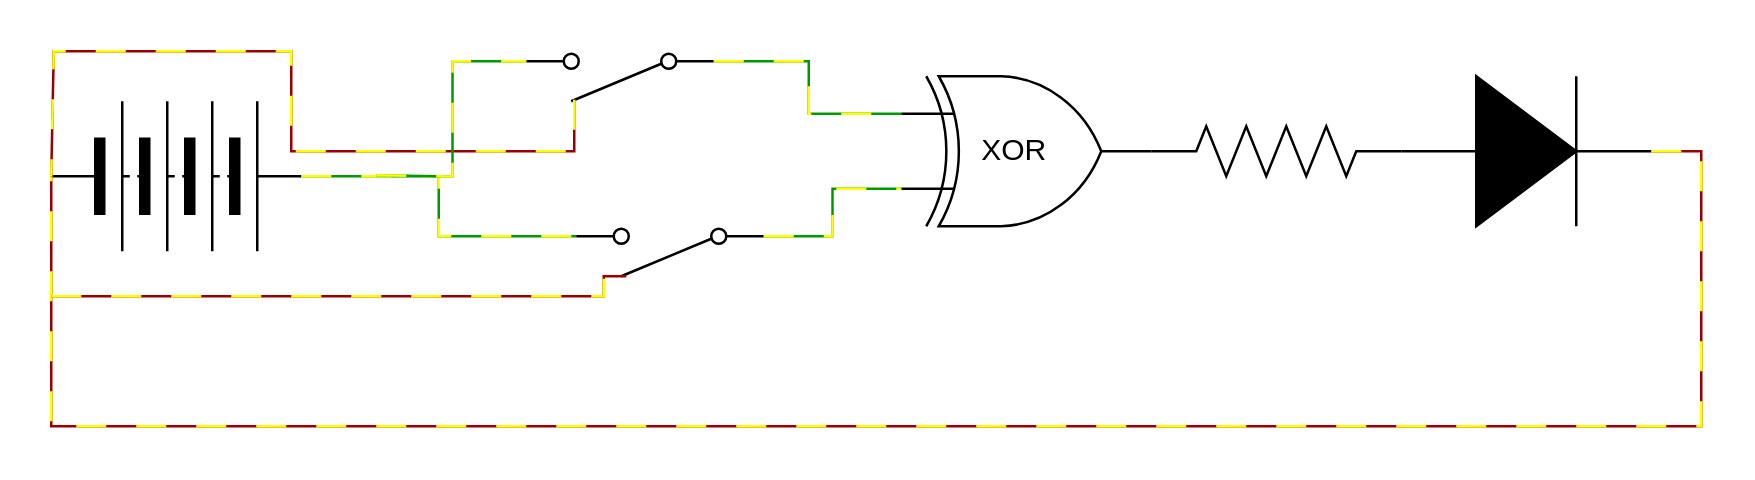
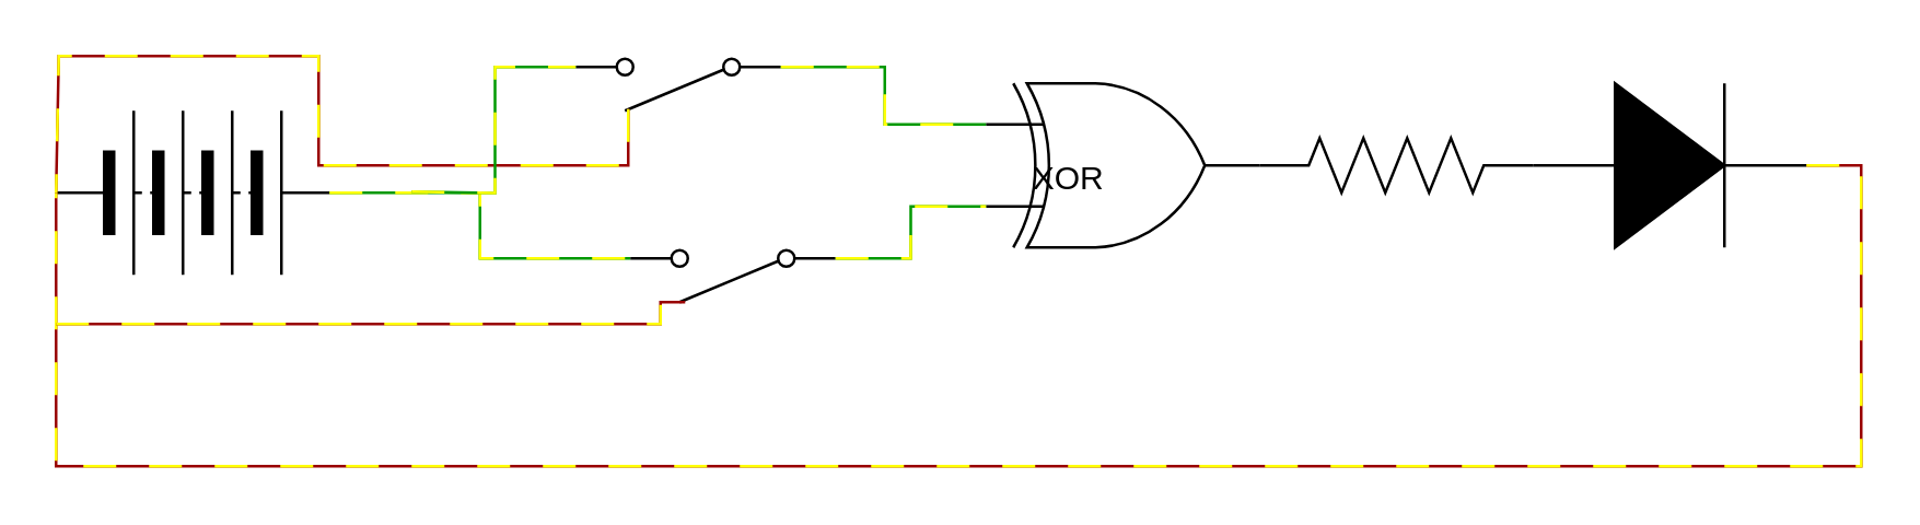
  <mxCell id="0" />
  <mxCell id="1" parent="0" />
  <mxCell id="2" value="" style="pointerEvents=1;verticalLabelPosition=bottom;shadow=0;dashed=0;align=center;html=1;verticalAlign=top;shape=mxgraph.electrical.miscellaneous.batteryStack;" vertex="1" parent="1"><mxGeometry x="20" y="40" width="100" height="60" as="geometry" /></mxCell>
  <mxCell id="3" value="" style="shape=wire;edgeStyle=orthogonalEdgeStyle;orthogonalLoop=1;jettySize=auto;html=1;sourcePerimeterSpacing=0;targetPerimeterSpacing=0;endArrow=none;curved=0;rounded=0;strokeColor=#009900;dashed=1;fillColor=#ffff00;dashPattern=12 12;fixDash=1;startSize=6;endSize=6;entryX=1;entryY=0.8;entryDx=0;entryDy=0;exitX=1;exitY=0.5;exitDx=0;exitDy=0;" edge="1" parent="1" source="2" target="5"><mxGeometry width="100" relative="1" as="geometry"><mxPoint x="45" y="95.5" as="sourcePoint" /><mxPoint x="210" y="50" as="targetPoint" /></mxGeometry></mxCell>
  <mxCell id="4" value="" style="verticalLabelPosition=bottom;shadow=0;dashed=0;align=center;html=1;verticalAlign=top;shape=mxgraph.electrical.logic_gates.logic_gate;operation=xor;" vertex="1" parent="1"><mxGeometry x="360" y="30" width="100" height="60" as="geometry" /></mxCell>
  <mxCell id="5" value="" style="html=1;shape=mxgraph.electrical.electro-mechanical.singleSwitch;aspect=fixed;elSwitchState=off;direction=west;" vertex="1" parent="1"><mxGeometry x="230" y="90" width="75" height="20" as="geometry" /></mxCell>
  <mxCell id="6" value="" style="html=1;shape=mxgraph.electrical.electro-mechanical.singleSwitch;aspect=fixed;elSwitchState=off;direction=west;" vertex="1" parent="1"><mxGeometry x="210" y="20" width="75" height="20" as="geometry" /></mxCell>
  <mxCell id="7" value="" style="pointerEvents=1;verticalLabelPosition=bottom;shadow=0;dashed=0;align=center;html=1;verticalAlign=top;shape=mxgraph.electrical.resistors.resistor_2;" vertex="1" parent="1"><mxGeometry x="460" y="50" width="100" height="20" as="geometry" /></mxCell>
  <mxCell id="8" value="" style="pointerEvents=1;fillColor=strokeColor;verticalLabelPosition=bottom;shadow=0;dashed=0;align=center;html=1;verticalAlign=top;shape=mxgraph.electrical.diodes.diode;" vertex="1" parent="1"><mxGeometry x="560" y="30" width="100" height="60" as="geometry" /></mxCell>
  <mxCell id="9" value="" style="shape=wire;edgeStyle=orthogonalEdgeStyle;orthogonalLoop=1;jettySize=auto;html=1;sourcePerimeterSpacing=0;targetPerimeterSpacing=0;endArrow=none;curved=0;rounded=0;strokeColor=#990000;dashed=1;fillColor=#ffff00;dashPattern=12 12;fixDash=1;startSize=6;endSize=6;exitX=1;exitY=0.5;exitDx=0;exitDy=0;exitPerimeter=0;entryX=0;entryY=0.5;entryDx=0;entryDy=0;" edge="1" parent="1" source="8" target="2"><mxGeometry width="100" relative="1" as="geometry"><mxPoint x="670" y="59.8" as="sourcePoint" /><mxPoint x="320" y="250" as="targetPoint" /><Array as="points"><mxPoint x="680" y="60" /><mxPoint x="680" y="170" /><mxPoint x="20" y="170" /></Array></mxGeometry></mxCell>
  <mxCell id="10" value="" style="shape=wire;edgeStyle=orthogonalEdgeStyle;orthogonalLoop=1;jettySize=auto;html=1;sourcePerimeterSpacing=0;targetPerimeterSpacing=0;endArrow=none;curved=0;rounded=0;strokeColor=#990000;dashed=1;fillColor=#ffff00;dashPattern=12 12;fixDash=1;startSize=6;endSize=6;exitX=0.744;exitY=0.03;exitDx=0;exitDy=0;exitPerimeter=0;" edge="1" parent="1" source="6"><mxGeometry width="100" relative="1" as="geometry"><mxPoint x="-80" y="70" as="sourcePoint" /><mxPoint x="20" y="70" as="targetPoint" /><Array as="points"><mxPoint x="229" y="60" /><mxPoint x="116" y="60" /><mxPoint x="116" y="20" /><mxPoint x="21" y="20" /><mxPoint x="21" y="70" /></Array></mxGeometry></mxCell>
  <mxCell id="11" value="" style="shape=wire;edgeStyle=orthogonalEdgeStyle;orthogonalLoop=1;jettySize=auto;html=1;sourcePerimeterSpacing=0;targetPerimeterSpacing=0;endArrow=none;curved=0;rounded=0;strokeColor=#990000;dashed=1;fillColor=#ffff00;dashPattern=12 12;fixDash=1;startSize=6;endSize=6;entryX=0.733;entryY=0;entryDx=0;entryDy=0;entryPerimeter=0;" edge="1" parent="1" target="5"><mxGeometry width="100" relative="1" as="geometry"><mxPoint x="20" y="118" as="sourcePoint" /><mxPoint x="240" y="110" as="targetPoint" /><Array as="points"><mxPoint x="241" y="118" /><mxPoint x="241" y="110" /></Array></mxGeometry></mxCell>
  <mxCell id="12" value="" style="shape=wire;edgeStyle=orthogonalEdgeStyle;orthogonalLoop=1;jettySize=auto;html=1;sourcePerimeterSpacing=0;targetPerimeterSpacing=0;endArrow=none;curved=0;rounded=0;strokeColor=#009900;dashed=1;fillColor=#ffff00;dashPattern=12 12;fixDash=1;startSize=6;endSize=6;exitX=0;exitY=0.8;exitDx=0;exitDy=0;entryX=0;entryY=0.25;entryDx=0;entryDy=0;entryPerimeter=0;" edge="1" parent="1" source="6" target="4"><mxGeometry width="100" relative="1" as="geometry"><mxPoint x="285" y="20" as="sourcePoint" /><mxPoint x="360" y="40" as="targetPoint" /><Array as="points"><mxPoint x="323" y="24" /><mxPoint x="323" y="45" /></Array></mxGeometry></mxCell>
  <mxCell id="13" value="" style="shape=wire;edgeStyle=orthogonalEdgeStyle;orthogonalLoop=1;jettySize=auto;html=1;sourcePerimeterSpacing=0;targetPerimeterSpacing=0;endArrow=none;curved=0;rounded=0;strokeColor=#009900;dashed=1;fillColor=#ffff00;dashPattern=12 12;fixDash=1;startSize=6;endSize=6;exitX=0;exitY=0.8;exitDx=0;exitDy=0;entryX=0;entryY=0.75;entryDx=0;entryDy=0;entryPerimeter=0;" edge="1" parent="1" source="5" target="4"><mxGeometry width="100" relative="1" as="geometry"><mxPoint x="305" y="99.71" as="sourcePoint" /><mxPoint x="340" y="80" as="targetPoint" /></mxGeometry></mxCell>
  <mxCell id="14" value="" style="shape=wire;edgeStyle=orthogonalEdgeStyle;orthogonalLoop=1;jettySize=auto;html=1;sourcePerimeterSpacing=0;targetPerimeterSpacing=0;endArrow=none;curved=0;rounded=0;strokeColor=#009900;dashed=1;fillColor=#ffff00;dashPattern=12 12;fixDash=1;startSize=6;endSize=6;entryX=1;entryY=0.8;entryDx=0;entryDy=0;" edge="1" parent="1" target="6"><mxGeometry width="100" relative="1" as="geometry"><mxPoint x="150" y="69.6" as="sourcePoint" /><mxPoint x="170" y="20" as="targetPoint" /></mxGeometry></mxCell>
- <mxCell id="15" value="XOR" style="text;html=1;align=center;verticalAlign=middle;resizable=0;points=[];autosize=1;strokeColor=none;fillColor=none;" vertex="1" parent="1"><mxGeometry x="380" y="45" width="50" height="30" as="geometry" /></mxCell>
+ <mxCell id="15" value="XOR" style="text;html=1;align=center;verticalAlign=middle;resizable=0;points=[];autosize=1;strokeColor=none;fillColor=none;" vertex="1" parent="1"><mxGeometry x="365" y="50" width="50" height="30" as="geometry" /></mxCell>
